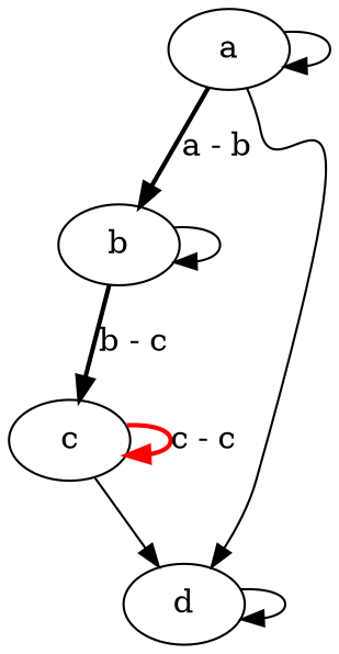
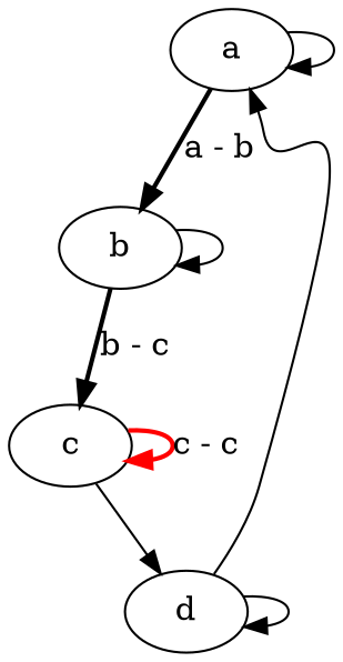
  digraph {
    a
    b
    c
    d
    a -> a
    a -> b [color=black label="a - b" penwidth=2.0]
    b -> b
    b -> c [color=black label="b - c" penwidth=2.0]
    c -> c [color=red label="c - c" penwidth=2.0]
    c -> d
-   a -> d
+   d -> a
    d -> d
  }
